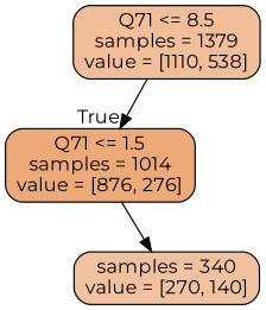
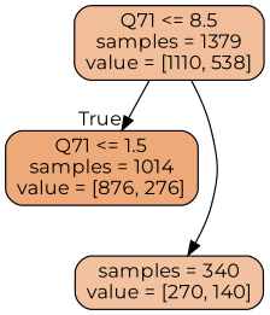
  digraph {
    fontname=Montserrat
    node [color=black fontname=Montserrat shape=box style="filled, rounded"]
    edge [fontname=Montserrat]
    n1 [fillcolor="#f2be99" label="Q71 <= 8.5\nsamples = 1379\nvalue = [1110, 538]"]
    n2 [fillcolor="#eda977" label="Q71 <= 1.5\nsamples = 1014\nvalue = [876, 276]"]
    n3 [fillcolor="#f2c2a0" label="samples = 340\nvalue = [270, 140]"]
    n1 -> n2 [headlabel=True labelangle=45 labeldistance=2.5]
-   n2 -> n3
+   n1 -> n3
  }
